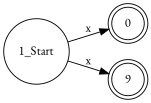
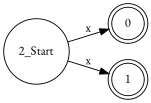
  digraph {
    fontname="EB Garamond"
    rankdir=LR
    node [fontname="EB Garamond" shape=doublecircle]
    edge [fontname="EB Garamond"]
-   n1 [label="1_Start" shape=circle]
+   n1 [label="2_Start" shape=circle]
    0
-   1 [label=9]
+   1
    n1 -> 0 [label=x]
    n1 -> 1 [label=x]
  }
